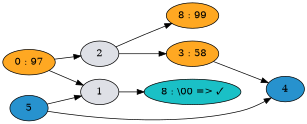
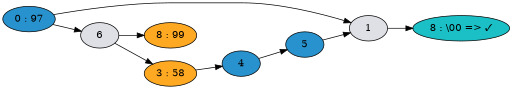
  digraph {
    rankdir=LR
    node [color=black fillcolor="#ffa822" style=filled]
-   n1 [label="0 : 97"]
+   n1 [fillcolor="#2792ce" label="0 : 97"]
    1 [fillcolor="#dee0e6"]
-   2 [fillcolor="#dee0e6"]
+   2 [fillcolor="#dee0e6" label=6]
    n4 [fillcolor="#1ac0c6" label="8 : \\00 => ✓"]
    n5 [label="8 : 99"]
    n6 [label="3 : 58"]
    4 [fillcolor="#2792ce"]
    5 [fillcolor="#2792ce"]
    n1 -> 1
    n1 -> 2
    1 -> n4
    2 -> n5
    2 -> n6
    n6 -> 4
-   5 -> 4
+   4 -> 5
    5 -> 1
  }
